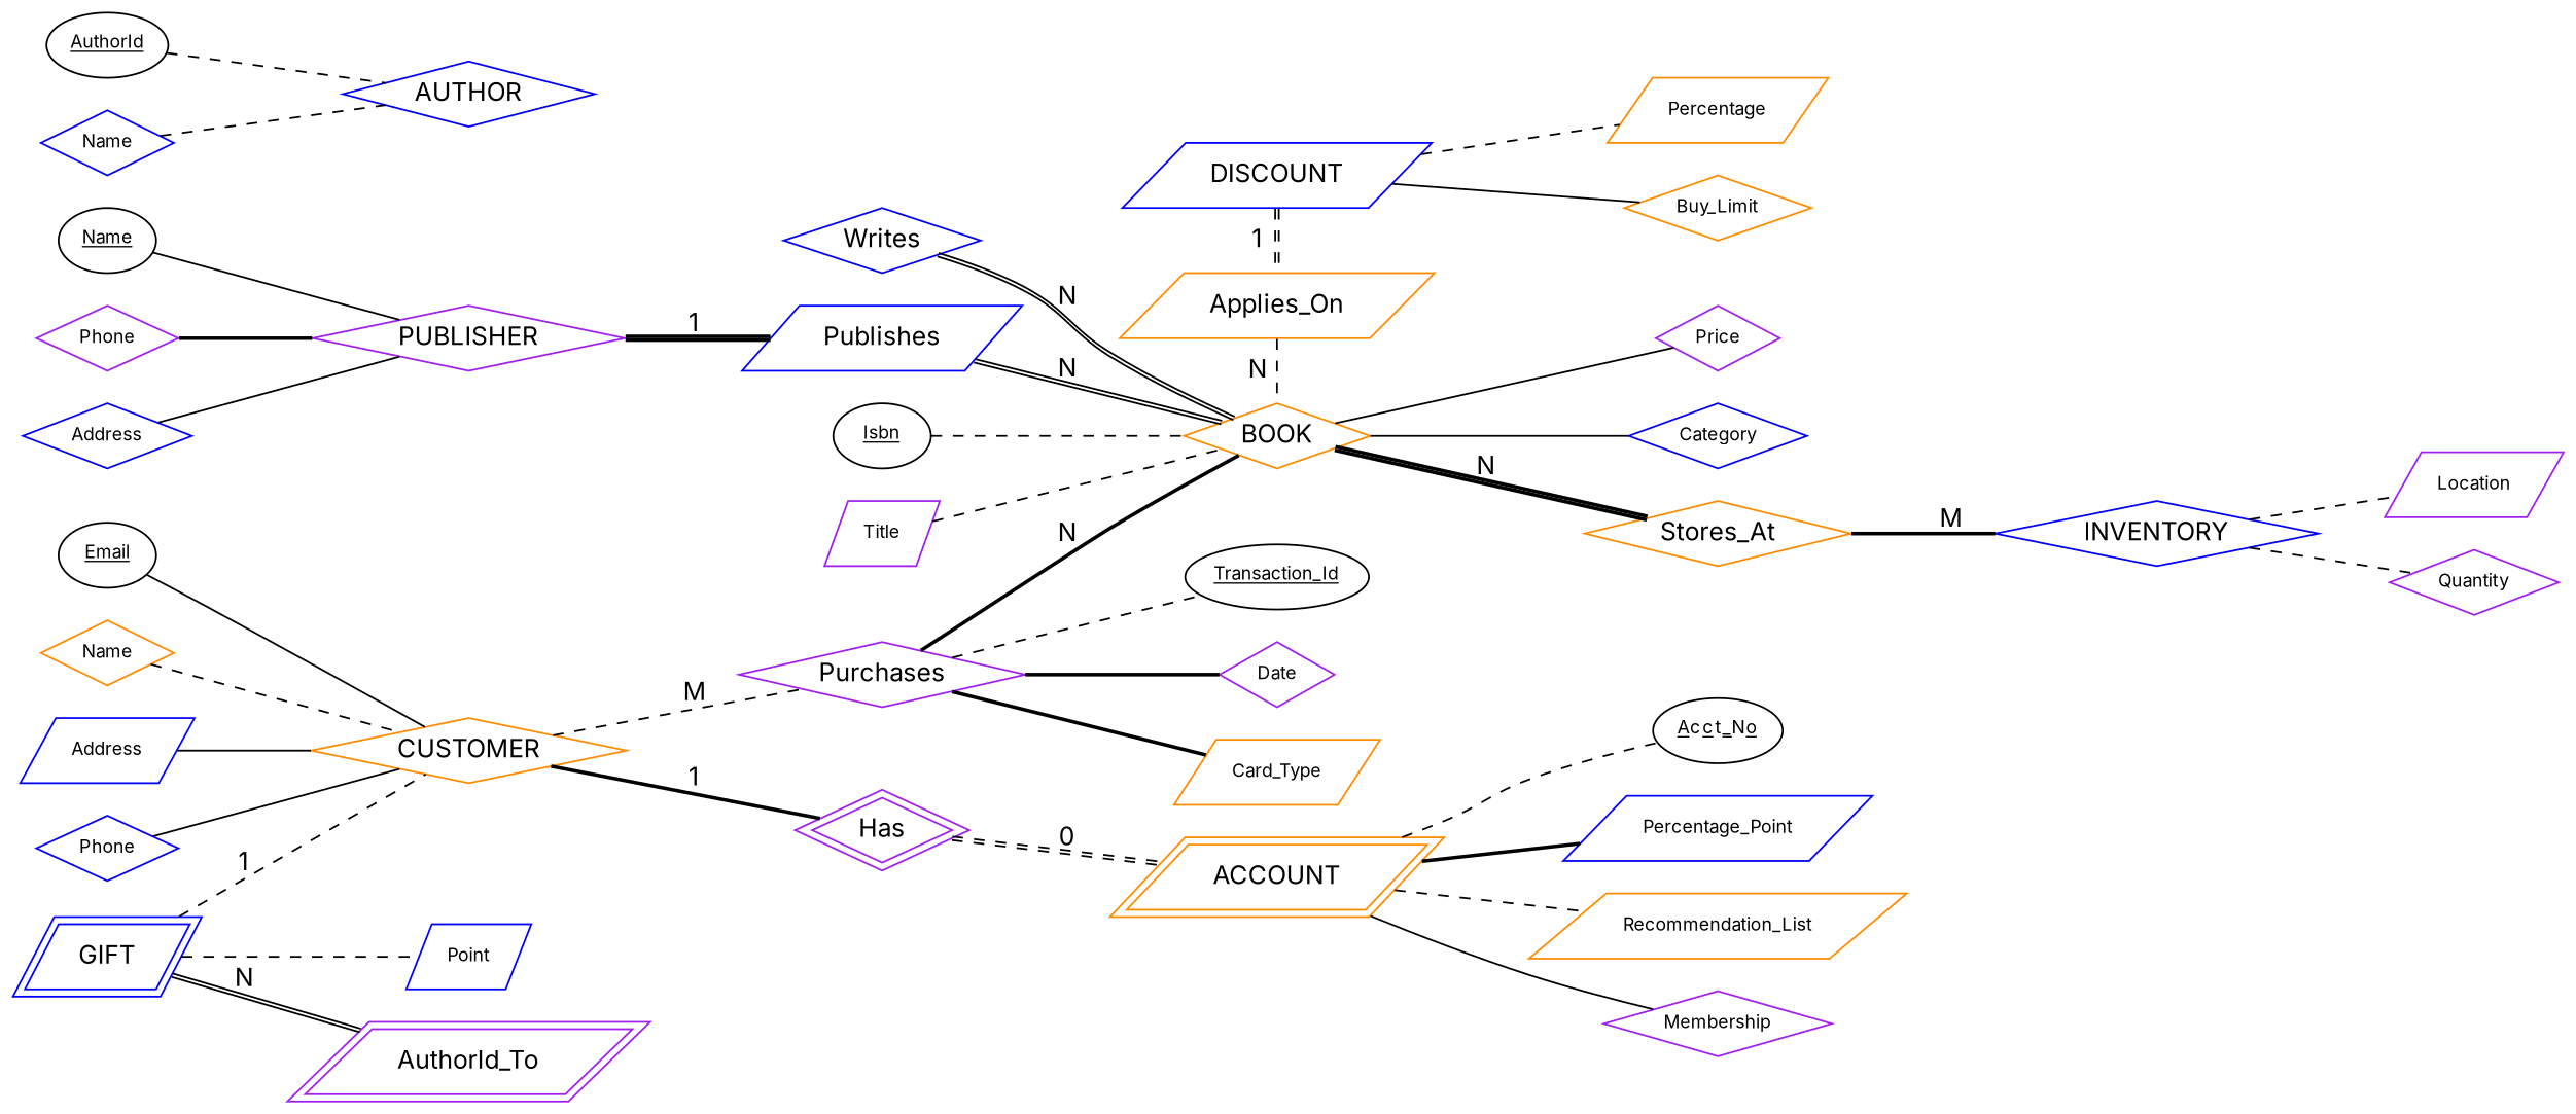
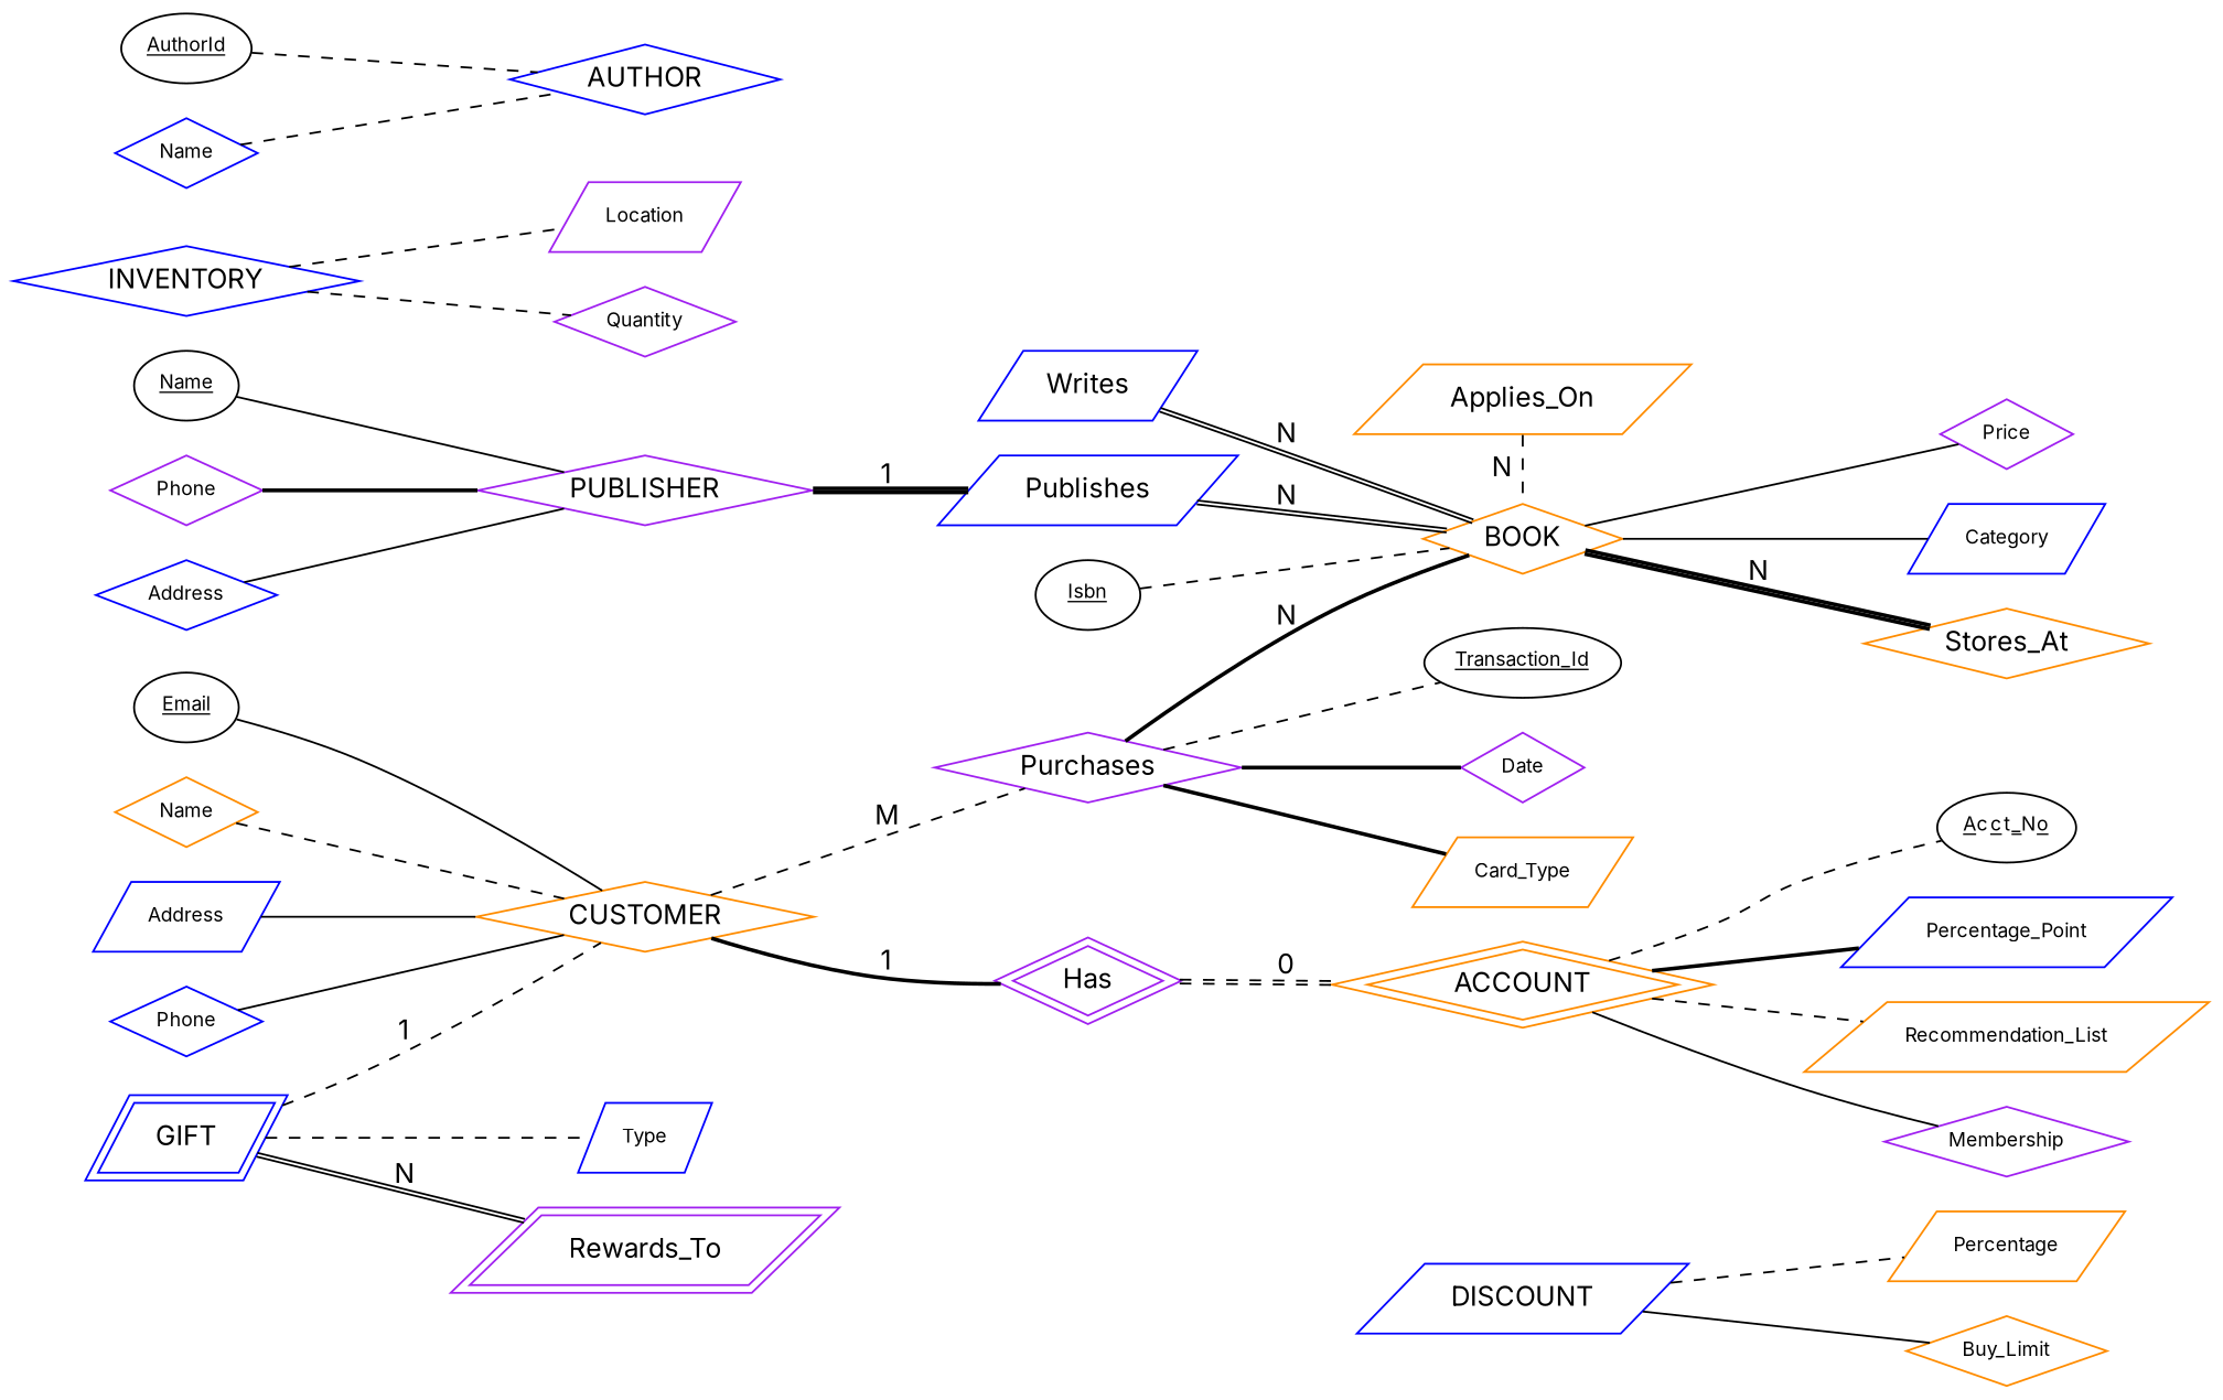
  graph {
    fontname=Inter
    rankdir=LR
    node [color=blue fontname=Inter shape=diamond fontsize=10]
    edge [fontname=Inter style=dashed]
    n1 [label=DISCOUNT shape=parallelogram fontsize=""]
    n2 [color=darkorange label=Applies_On shape=parallelogram fontsize=""]
    n3 [color=darkorange label=BOOK fontsize=""]
    n4 [color=darkorange label=Percentage shape=parallelogram]
    n5 [color=darkorange label=Buy_Limit]
    n6 [color=purple label=Price]
-   n7 [label=Category]
+   n7 [label=Category shape=parallelogram]
    n8 [color=darkorange label=Stores_At fontsize=""]
    n9 [label=INVENTORY fontsize=""]
    n10 [label=AUTHOR fontsize=""]
-   n11 [label=Writes fontsize=""]
+   n11 [label=Writes shape=parallelogram fontsize=""]
    n12 [color=purple label=PUBLISHER fontsize=""]
    n13 [label=Publishes shape=parallelogram fontsize=""]
    n14 [color=darkorange label=CUSTOMER fontsize=""]
    n15 [color=purple label=Purchases fontsize=""]
    n16 [color=purple label=Has peripheries=2 fontsize=""]
    n17 [label=<<u>Transaction_Id</u>> shape=ellipse color=""]
    n18 [color=purple label=Date]
    n19 [color=darkorange label=Card_Type shape=parallelogram]
-   n20 [color=darkorange label=ACCOUNT peripheries=2 shape=parallelogram fontsize=""]
+   n20 [color=darkorange label=ACCOUNT peripheries=2 fontsize=""]
    n21 [color=purple label=Location shape=parallelogram]
    n22 [color=purple label=Quantity]
    n23 [label=<<u>A</u>c<u>c</u>t<u>_</u>N<u>o</u>> shape=ellipse color=""]
    n24 [label=Percentage_Point shape=parallelogram]
    n25 [color=darkorange label=Recommendation_List shape=parallelogram]
    n26 [color=purple label=Membership]
    n27 [label=GIFT peripheries=2 shape=parallelogram fontsize=""]
-   n28 [label=Point shape=parallelogram]
-   n29 [color=purple label=AuthorId_To peripheries=2 shape=parallelogram fontsize=""]
+   n28 [label=Type shape=parallelogram]
+   n29 [color=purple label=Rewards_To peripheries=2 shape=parallelogram fontsize=""]
    n30 [label=<<u>Isbn</u>> shape=ellipse color=""]
-   n31 [color=purple label=Title shape=parallelogram]
    n32 [label=<<u>AuthorId</u>> shape=ellipse color=""]
    n33 [label=Name]
    n34 [label=<<u>Name</u>> shape=ellipse color=""]
    n35 [color=purple label=Phone]
    n36 [label=Address]
    n37 [label=<<u>Email</u>> shape=ellipse color=""]
    n38 [color=darkorange label=Name]
    n39 [label=Address shape=parallelogram]
    n40 [label=Phone]
    subgraph sub_1 {
      rank=same
      n1
      n2
      n3
    }
-   n1 -- n2 [color="black:black" label=1]
    n1 -- n4
    n1 -- n5 [style=solid]
    n2 -- n3 [label=N]
    n3 -- n6 [style=solid]
    n3 -- n7 [style=solid]
    n3 -- n8 [color="black:black" label=N style=bold]
-   n8 -- n9 [label=M style=bold]
    n9 -- n21
    n9 -- n22
    n11 -- n3 [color="black:black" label=N style=solid]
    n12 -- n13 [color="black:black" label=1 style=bold]
    n13 -- n3 [color="black:black" label=N style=solid]
    n14 -- n15 [label=M]
    n14 -- n16 [label=1 style=bold]
    n15 -- n3 [label=N style=bold]
    n15 -- n17
    n15 -- n18 [style=bold]
    n15 -- n19 [style=bold]
    n16 -- n20 [color="black:black" label=0]
    n20 -- n23
    n20 -- n24 [style=bold]
    n20 -- n25
    n20 -- n26 [style=solid]
    n27 -- n14 [label=1]
    n27 -- n28
    n27 -- n29 [color="black:black" label=N style=solid]
    n30 -- n3 [minlen=1]
-   n31 -- n3 [minlen=1]
    n32 -- n10
    n33 -- n10
    n34 -- n12 [style=solid]
    n35 -- n12 [style=bold]
    n36 -- n12 [style=solid]
    n37 -- n14 [style=solid]
    n38 -- n14
    n39 -- n14 [style=solid]
    n40 -- n14 [style=solid]
  }
